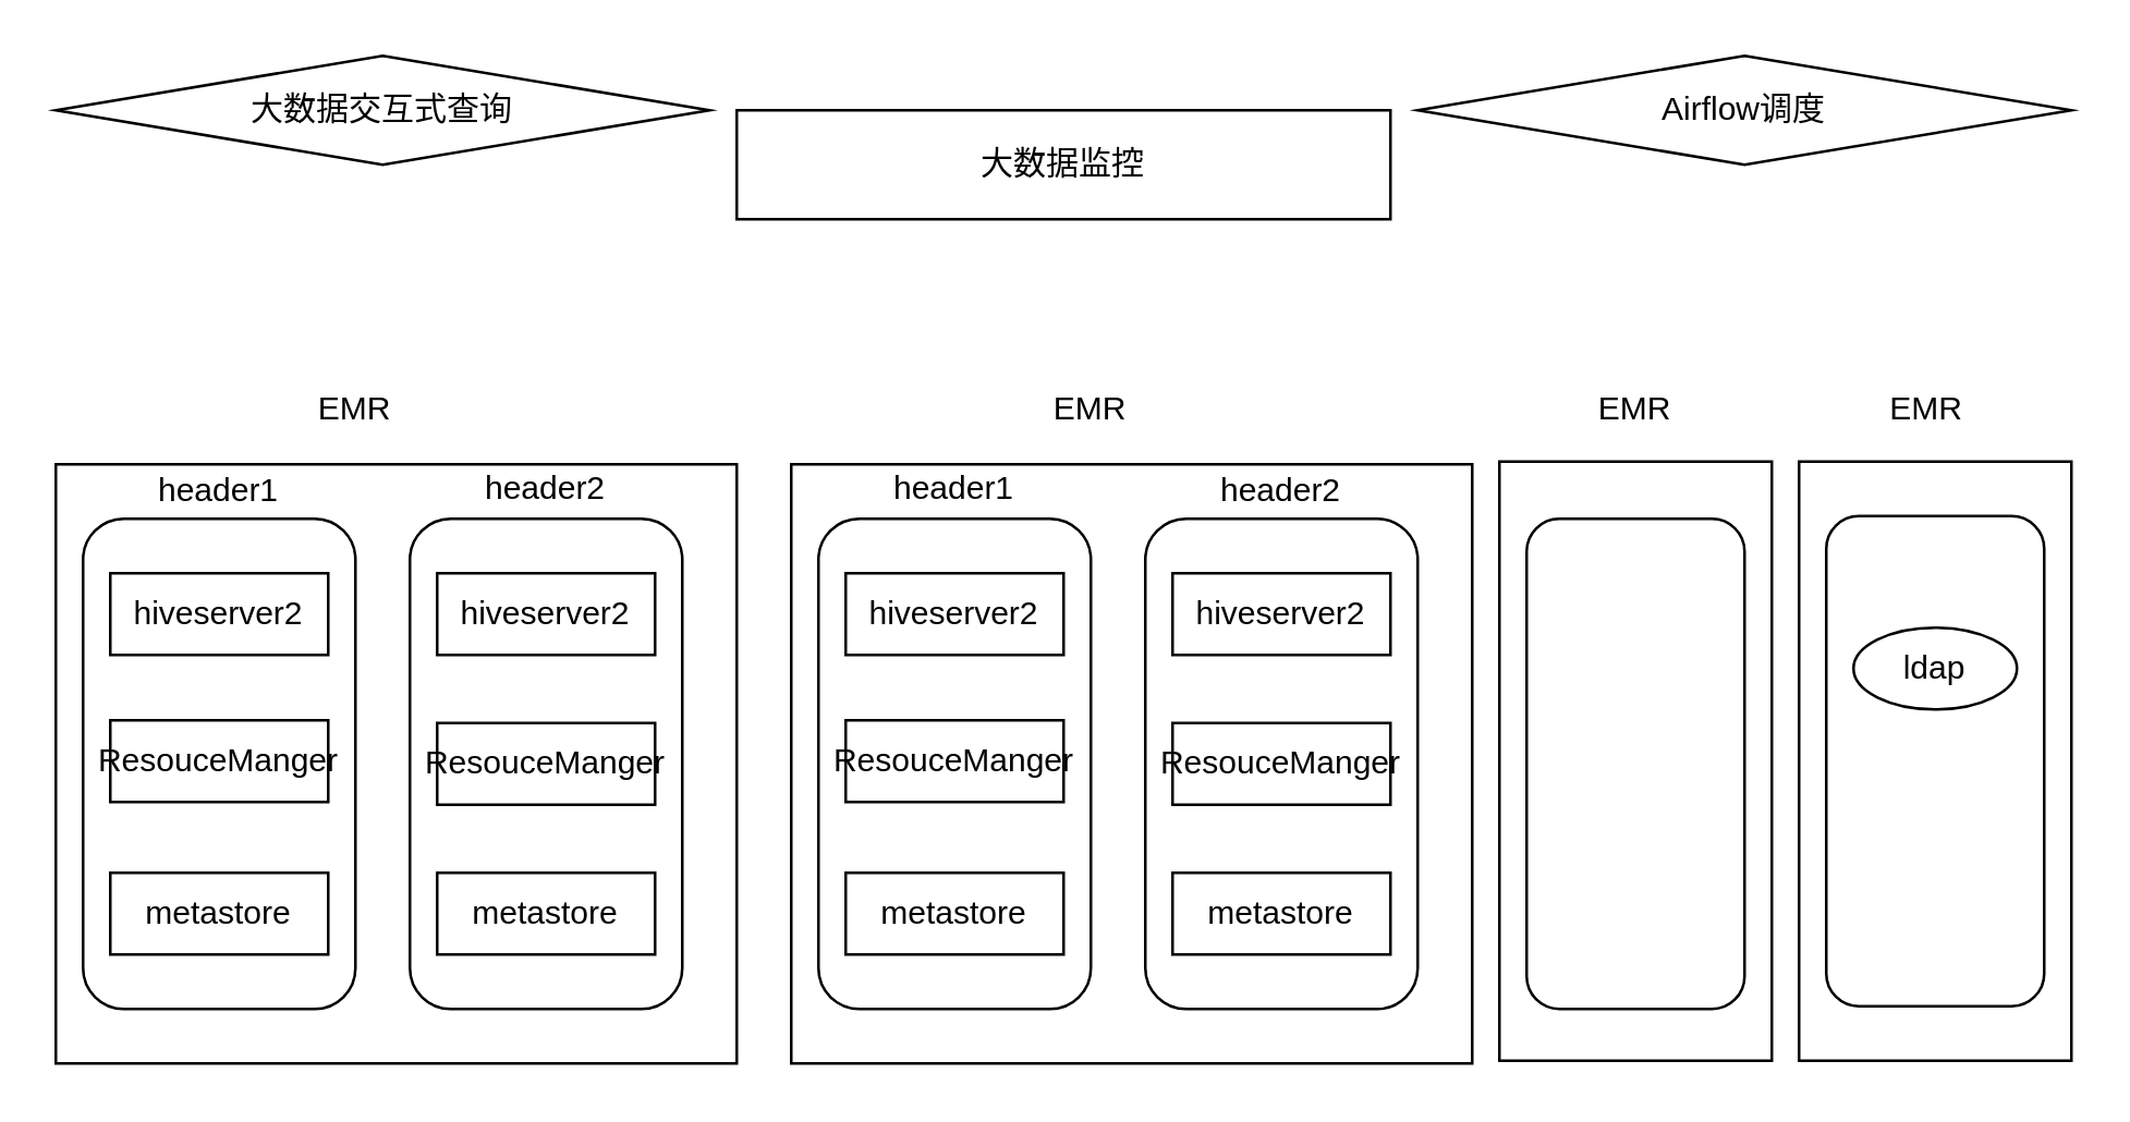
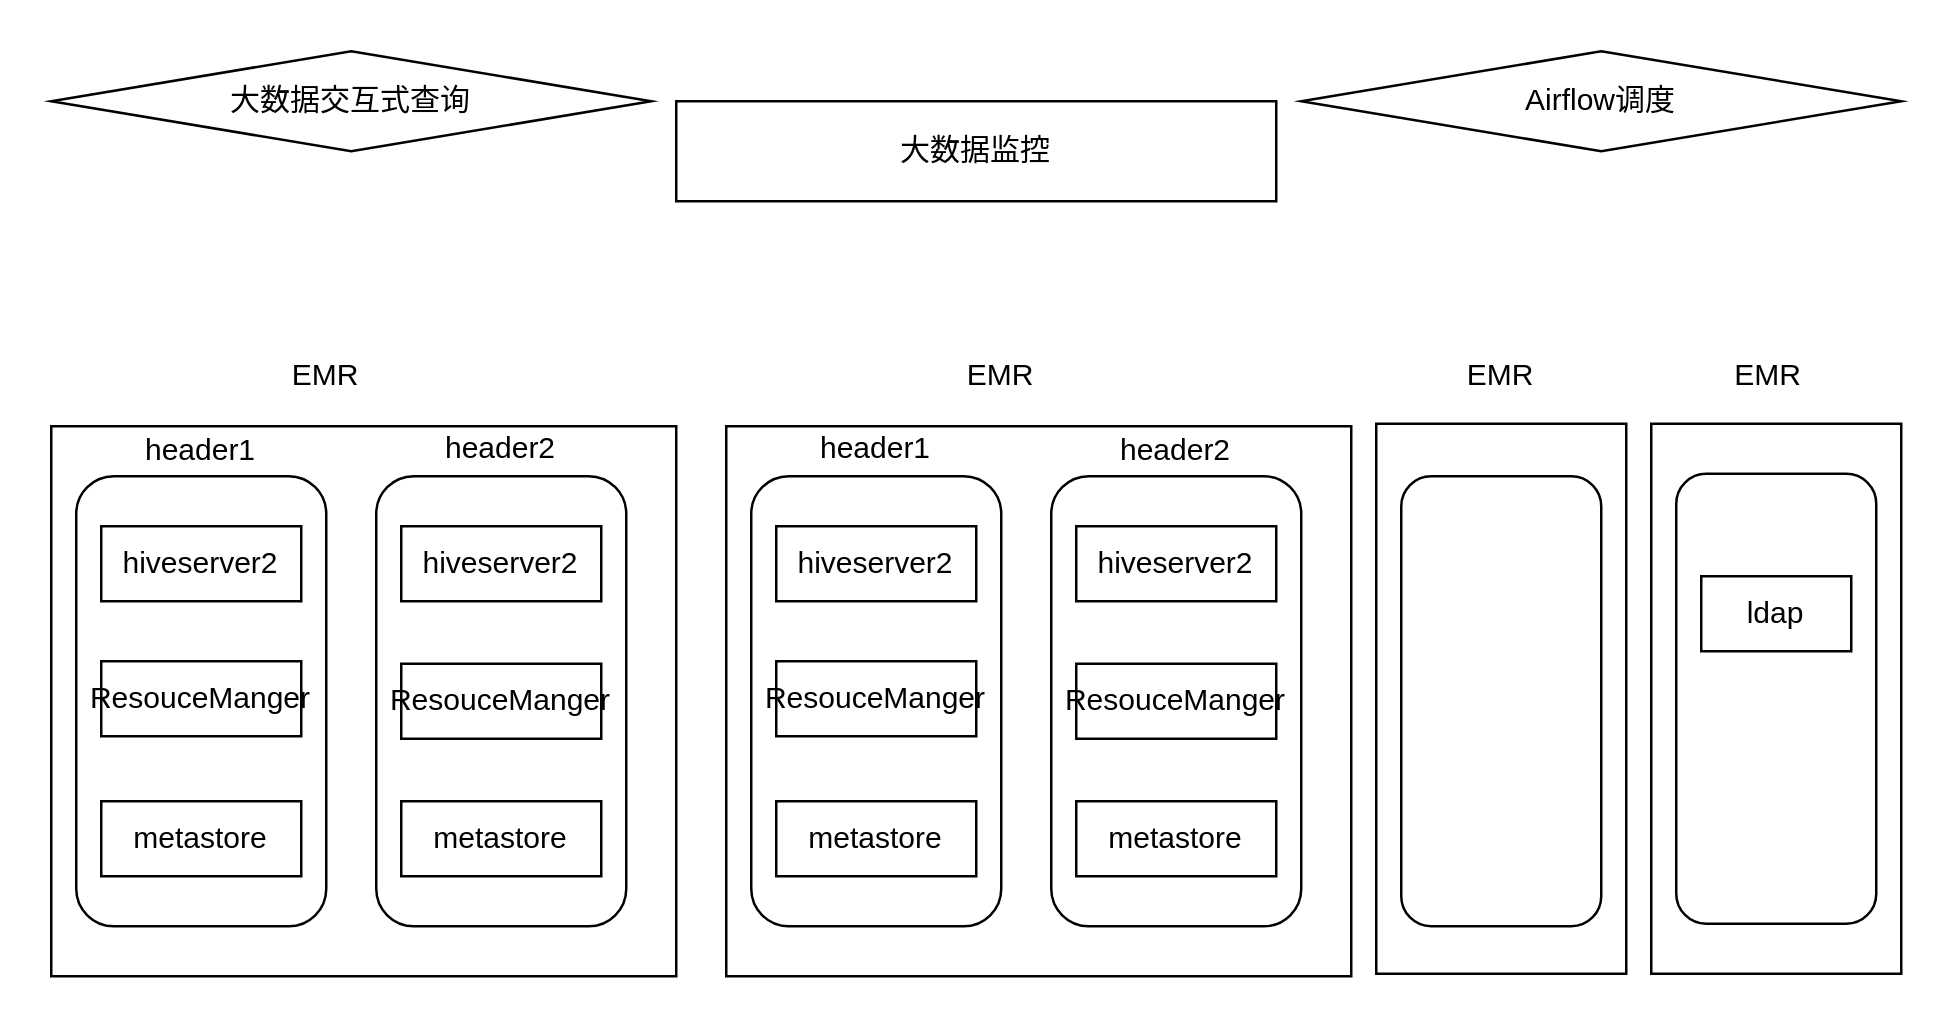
  <mxCell id="0" />
  <mxCell id="1" parent="0" />
  <mxCell id="2" value="" style="rounded=0;whiteSpace=wrap;html=1;" parent="1" vertex="1"><mxGeometry x="20" y="170" width="250" height="220" as="geometry" /></mxCell>
  <mxCell id="3" value="" style="rounded=1;whiteSpace=wrap;html=1;" parent="1" vertex="1"><mxGeometry x="30" y="190" width="100" height="180" as="geometry" /></mxCell>
  <mxCell id="4" value="EMR" style="text;html=1;strokeColor=none;fillColor=none;align=center;verticalAlign=middle;whiteSpace=wrap;rounded=0;" parent="1" vertex="1"><mxGeometry x="110" y="140" width="40" height="20" as="geometry" /></mxCell>
  <mxCell id="5" value="" style="rounded=1;whiteSpace=wrap;html=1;" parent="1" vertex="1"><mxGeometry x="150" y="190" width="100" height="180" as="geometry" /></mxCell>
  <mxCell id="6" value="hiveserver2" style="rounded=0;whiteSpace=wrap;html=1;" parent="1" vertex="1"><mxGeometry x="40" y="210" width="80" height="30" as="geometry" /></mxCell>
  <mxCell id="7" value="ResouceManger" style="rounded=0;whiteSpace=wrap;html=1;" parent="1" vertex="1"><mxGeometry x="40" y="264" width="80" height="30" as="geometry" /></mxCell>
  <mxCell id="8" value="metastore" style="rounded=0;whiteSpace=wrap;html=1;" parent="1" vertex="1"><mxGeometry x="40" y="320" width="80" height="30" as="geometry" /></mxCell>
  <mxCell id="9" value="hiveserver2" style="rounded=0;whiteSpace=wrap;html=1;" parent="1" vertex="1"><mxGeometry x="160" y="210" width="80" height="30" as="geometry" /></mxCell>
  <mxCell id="10" value="ResouceManger" style="rounded=0;whiteSpace=wrap;html=1;" parent="1" vertex="1"><mxGeometry x="160" y="265" width="80" height="30" as="geometry" /></mxCell>
  <mxCell id="11" value="metastore" style="rounded=0;whiteSpace=wrap;html=1;" parent="1" vertex="1"><mxGeometry x="160" y="320" width="80" height="30" as="geometry" /></mxCell>
  <mxCell id="12" value="" style="rounded=0;whiteSpace=wrap;html=1;" parent="1" vertex="1"><mxGeometry x="290" y="170" width="250" height="220" as="geometry" /></mxCell>
  <mxCell id="13" value="" style="rounded=1;whiteSpace=wrap;html=1;" parent="1" vertex="1"><mxGeometry x="300" y="190" width="100" height="180" as="geometry" /></mxCell>
  <mxCell id="14" value="EMR" style="text;html=1;strokeColor=none;fillColor=none;align=center;verticalAlign=middle;whiteSpace=wrap;rounded=0;" parent="1" vertex="1"><mxGeometry x="380" y="140" width="40" height="20" as="geometry" /></mxCell>
  <mxCell id="15" value="" style="rounded=1;whiteSpace=wrap;html=1;" parent="1" vertex="1"><mxGeometry x="420" y="190" width="100" height="180" as="geometry" /></mxCell>
  <mxCell id="16" value="hiveserver2" style="rounded=0;whiteSpace=wrap;html=1;" parent="1" vertex="1"><mxGeometry x="310" y="210" width="80" height="30" as="geometry" /></mxCell>
  <mxCell id="17" value="ResouceManger" style="rounded=0;whiteSpace=wrap;html=1;" parent="1" vertex="1"><mxGeometry x="310" y="264" width="80" height="30" as="geometry" /></mxCell>
  <mxCell id="18" value="metastore" style="rounded=0;whiteSpace=wrap;html=1;" parent="1" vertex="1"><mxGeometry x="310" y="320" width="80" height="30" as="geometry" /></mxCell>
  <mxCell id="19" value="hiveserver2" style="rounded=0;whiteSpace=wrap;html=1;" parent="1" vertex="1"><mxGeometry x="430" y="210" width="80" height="30" as="geometry" /></mxCell>
  <mxCell id="20" value="ResouceManger" style="rounded=0;whiteSpace=wrap;html=1;" parent="1" vertex="1"><mxGeometry x="430" y="265" width="80" height="30" as="geometry" /></mxCell>
  <mxCell id="21" value="metastore" style="rounded=0;whiteSpace=wrap;html=1;" parent="1" vertex="1"><mxGeometry x="430" y="320" width="80" height="30" as="geometry" /></mxCell>
  <mxCell id="22" value="大数据交互式查询" style="rhombus;whiteSpace=wrap;html=1;" parent="1" vertex="1"><mxGeometry x="20" y="20" width="240" height="40" as="geometry" /></mxCell>
  <mxCell id="23" value="大数据监控" style="rounded=0;whiteSpace=wrap;html=1;" parent="1" vertex="1"><mxGeometry x="270" y="40" width="240" height="40" as="geometry" /></mxCell>
  <mxCell id="24" value="Airflow调度" style="rhombus;whiteSpace=wrap;html=1;" parent="1" vertex="1"><mxGeometry x="520" y="20" width="240" height="40" as="geometry" /></mxCell>
  <mxCell id="25" value="" style="rounded=0;whiteSpace=wrap;html=1;" parent="1" vertex="1"><mxGeometry x="550" y="169" width="100" height="220" as="geometry" /></mxCell>
  <mxCell id="26" value="header1" style="text;html=1;strokeColor=none;fillColor=none;align=center;verticalAlign=middle;whiteSpace=wrap;rounded=0;" parent="1" vertex="1"><mxGeometry x="60" y="170" width="40" height="20" as="geometry" /></mxCell>
  <mxCell id="27" value="header1" style="text;html=1;strokeColor=none;fillColor=none;align=center;verticalAlign=middle;whiteSpace=wrap;rounded=0;" parent="1" vertex="1"><mxGeometry x="330" y="169" width="40" height="20" as="geometry" /></mxCell>
  <mxCell id="28" value="header2" style="text;html=1;strokeColor=none;fillColor=none;align=center;verticalAlign=middle;whiteSpace=wrap;rounded=0;" parent="1" vertex="1"><mxGeometry x="180" y="169" width="40" height="20" as="geometry" /></mxCell>
  <mxCell id="29" value="header2" style="text;html=1;strokeColor=none;fillColor=none;align=center;verticalAlign=middle;whiteSpace=wrap;rounded=0;" parent="1" vertex="1"><mxGeometry x="450" y="170" width="40" height="20" as="geometry" /></mxCell>
  <mxCell id="30" value="EMR" style="text;html=1;strokeColor=none;fillColor=none;align=center;verticalAlign=middle;whiteSpace=wrap;rounded=0;" parent="1" vertex="1"><mxGeometry x="580" y="140" width="40" height="20" as="geometry" /></mxCell>
  <mxCell id="31" value="" style="rounded=1;whiteSpace=wrap;html=1;" parent="1" vertex="1"><mxGeometry x="560" y="190" width="80" height="180" as="geometry" /></mxCell>
  <mxCell id="32" value="" style="rounded=0;whiteSpace=wrap;html=1;" parent="1" vertex="1"><mxGeometry x="660" y="169" width="100" height="220" as="geometry" /></mxCell>
  <mxCell id="33" value="" style="rounded=1;whiteSpace=wrap;html=1;" parent="1" vertex="1"><mxGeometry x="670" y="189" width="80" height="180" as="geometry" /></mxCell>
- <mxCell id="34" value="ldap" style="ellipse;whiteSpace=wrap;html=1;" parent="1" vertex="1"><mxGeometry x="680" y="230" width="60" height="30" as="geometry" /></mxCell>
+ <mxCell id="34" value="ldap" style="rounded=0;whiteSpace=wrap;html=1;" parent="1" vertex="1"><mxGeometry x="680" y="230" width="60" height="30" as="geometry" /></mxCell>
  <mxCell id="35" value="EMR" style="text;html=1;strokeColor=none;fillColor=none;align=center;verticalAlign=middle;whiteSpace=wrap;rounded=0;" vertex="1" parent="1"><mxGeometry x="687" y="140" width="40" height="20" as="geometry" /></mxCell>
